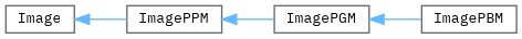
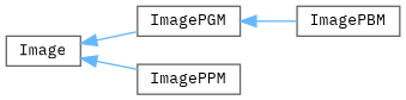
  digraph {
    fontname="IBM Plex Mono"
    rankdir=LR
    node [color=grey40 fillcolor=white fontname="IBM Plex Mono" fontsize=10 shape=box style=filled]
    edge [color=steelblue1 dir=back fontname="IBM Plex Mono" fontsize=10 labelfontname=Helvetica labelfontsize=10 style=solid]
    n1 [height=0.2 label=Image width=0.4]
    n2 [height=0.2 label=ImagePGM width=0.4]
    n3 [height=0.2 label=ImagePPM width=0.4]
    n4 [height=0.2 label=ImagePBM width=0.4]
-   n3 -> n2
+   n1 -> n2
    n1 -> n3
    n2 -> n4
  }
